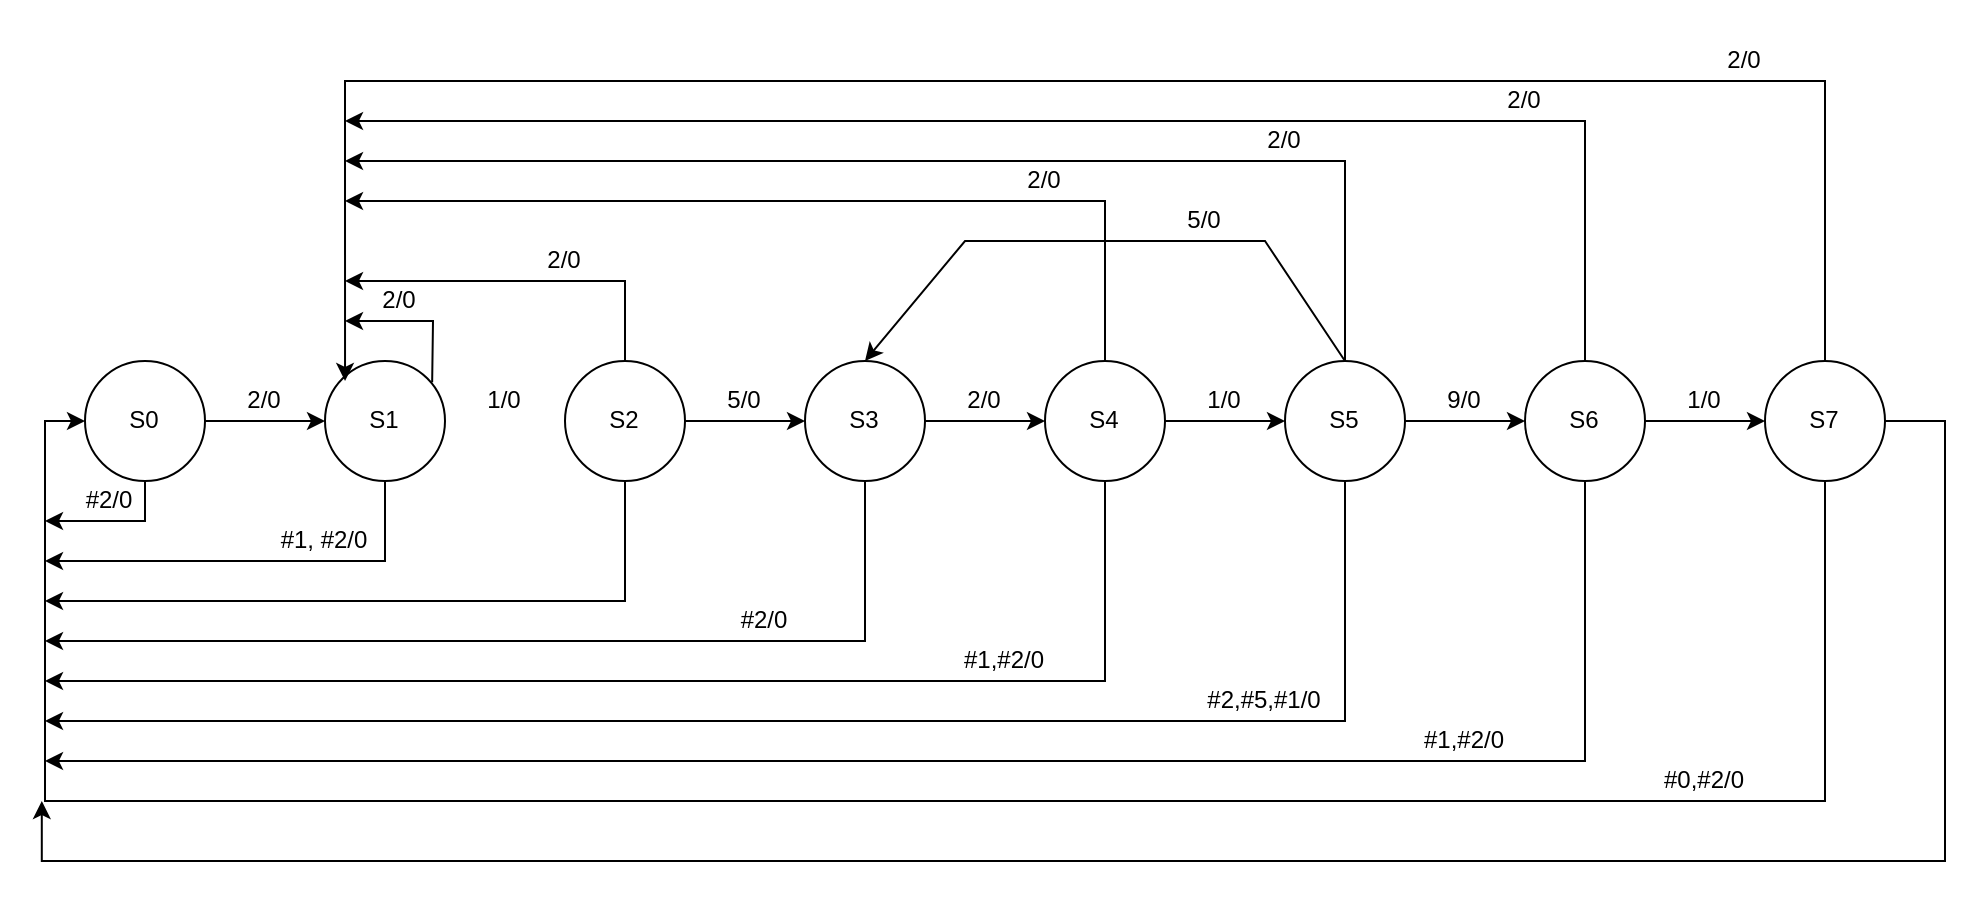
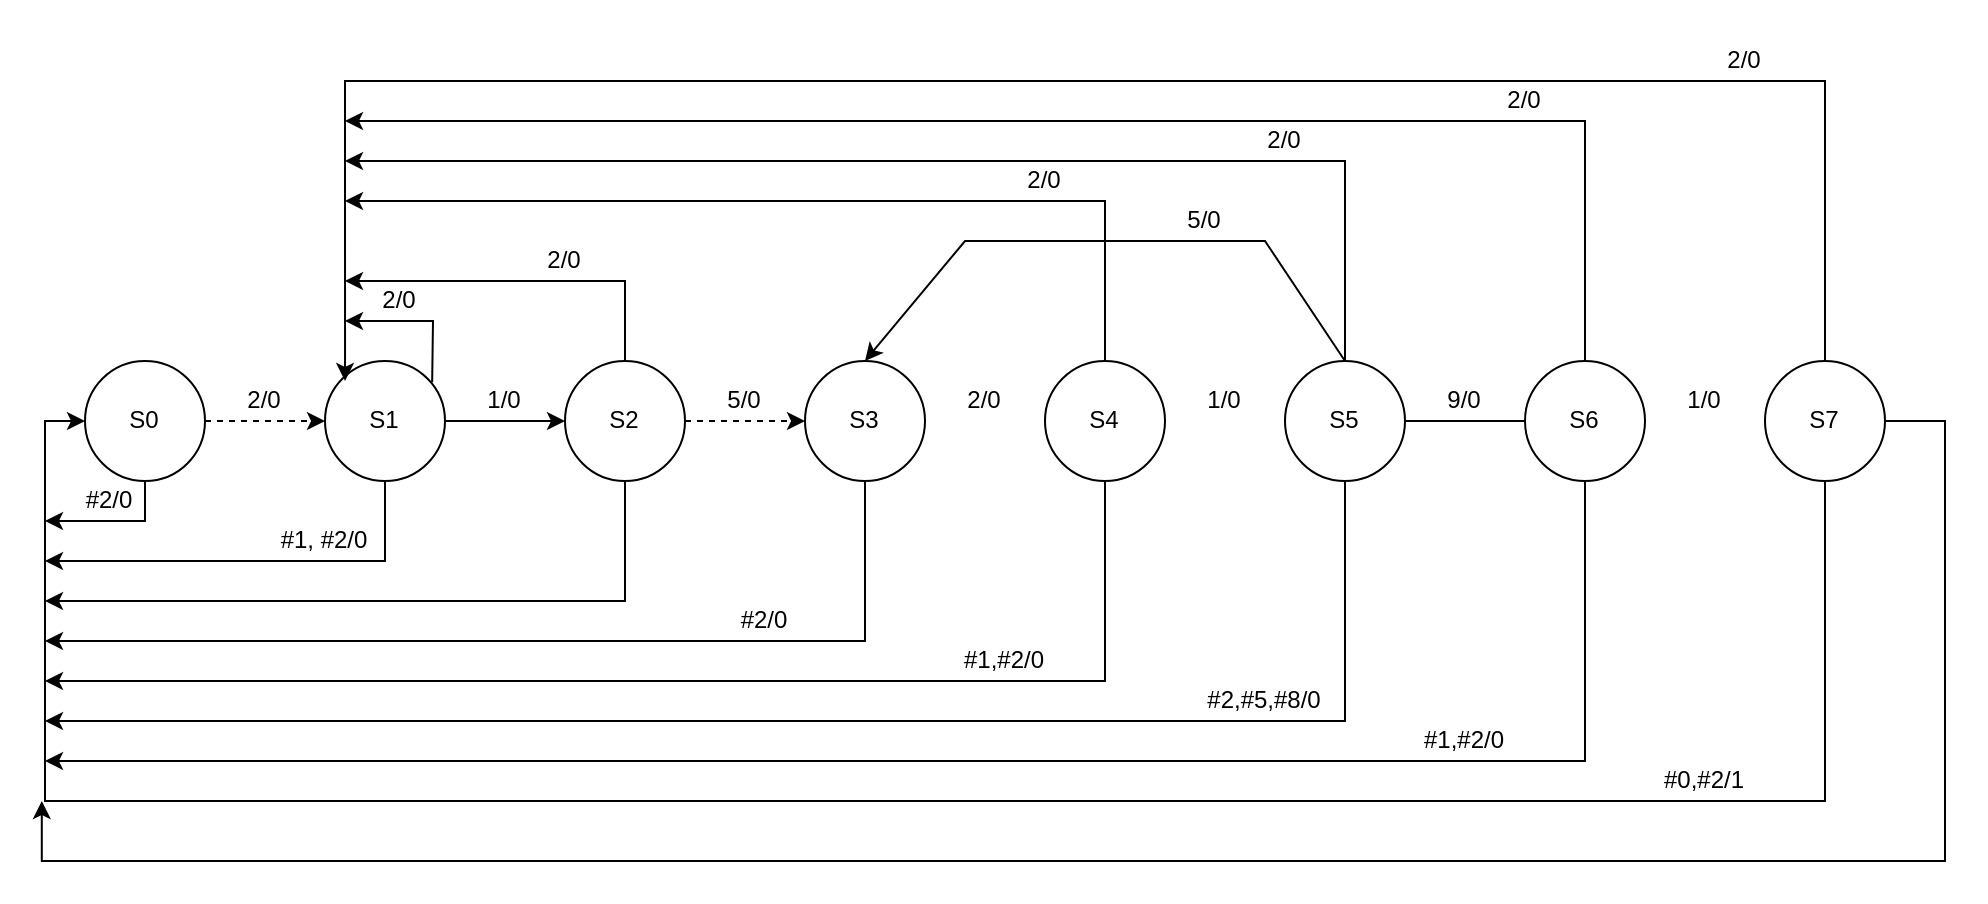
  <mxCell id="0" />
  <mxCell id="1" parent="0" />
  <mxCell id="2" value="" style="ellipse;whiteSpace=wrap;html=1;aspect=fixed;" vertex="1" parent="1"><mxGeometry x="282" y="180" width="60" height="60" as="geometry" /></mxCell>
  <mxCell id="3" value="" style="ellipse;whiteSpace=wrap;html=1;aspect=fixed;" vertex="1" parent="1"><mxGeometry x="402" y="180" width="60" height="60" as="geometry" /></mxCell>
  <mxCell id="4" value="" style="ellipse;whiteSpace=wrap;html=1;aspect=fixed;" vertex="1" parent="1"><mxGeometry x="522" y="180" width="60" height="60" as="geometry" /></mxCell>
  <mxCell id="5" value="" style="ellipse;whiteSpace=wrap;html=1;aspect=fixed;" vertex="1" parent="1"><mxGeometry x="642" y="180" width="60" height="60" as="geometry" /></mxCell>
  <mxCell id="6" value="" style="ellipse;whiteSpace=wrap;html=1;aspect=fixed;" vertex="1" parent="1"><mxGeometry x="762" y="180" width="60" height="60" as="geometry" /></mxCell>
  <mxCell id="7" value="" style="ellipse;whiteSpace=wrap;html=1;aspect=fixed;" vertex="1" parent="1"><mxGeometry x="162" y="180" width="60" height="60" as="geometry" /></mxCell>
  <mxCell id="8" value="" style="ellipse;whiteSpace=wrap;html=1;aspect=fixed;" vertex="1" parent="1"><mxGeometry y="180" width="60" height="60" as="geometry" x="42" /></mxCell>
  <mxCell id="9" value="" style="ellipse;whiteSpace=wrap;html=1;aspect=fixed;" vertex="1" parent="1"><mxGeometry x="882" y="180" width="60" height="60" as="geometry" /></mxCell>
- <mxCell id="10" value="" style="edgeStyle=orthogonalEdgeStyle;rounded=0;orthogonalLoop=1;jettySize=auto;html=1;" edge="1" parent="1" source="11" target="13"><mxGeometry relative="1" as="geometry" /></mxCell>
+ <mxCell id="10" value="" style="edgeStyle=orthogonalEdgeStyle;rounded=0;orthogonalLoop=1;jettySize=auto;html=1;dashed=1;" edge="1" parent="1" source="11" target="13"><mxGeometry relative="1" as="geometry" /></mxCell>
  <mxCell id="11" value="S0" style="text;html=1;strokeColor=none;fillColor=none;align=center;verticalAlign=middle;whiteSpace=wrap;rounded=0;" vertex="1" parent="1"><mxGeometry y="190" width="60" height="40" as="geometry" x="42" /></mxCell>
+ <mxCell id="12" value="" style="edgeStyle=orthogonalEdgeStyle;rounded=0;orthogonalLoop=1;jettySize=auto;html=1;" edge="1" parent="1" source="13" target="15"><mxGeometry relative="1" as="geometry" /></mxCell>
  <mxCell id="13" value="S1" style="text;html=1;strokeColor=none;fillColor=none;align=center;verticalAlign=middle;whiteSpace=wrap;rounded=0;" vertex="1" parent="1"><mxGeometry x="162" y="190" width="60" height="40" as="geometry" /></mxCell>
- <mxCell id="14" value="" style="edgeStyle=orthogonalEdgeStyle;rounded=0;orthogonalLoop=1;jettySize=auto;html=1;" edge="1" parent="1" source="15" target="17"><mxGeometry relative="1" as="geometry" /></mxCell>
+ <mxCell id="14" value="" style="edgeStyle=orthogonalEdgeStyle;rounded=0;orthogonalLoop=1;jettySize=auto;html=1;dashed=1;" edge="1" parent="1" source="15" target="17"><mxGeometry relative="1" as="geometry" /></mxCell>
  <mxCell id="15" value="S2" style="text;html=1;strokeColor=none;fillColor=none;align=center;verticalAlign=middle;whiteSpace=wrap;rounded=0;" vertex="1" parent="1"><mxGeometry x="282" y="190" width="60" height="40" as="geometry" /></mxCell>
- <mxCell id="16" value="" style="edgeStyle=orthogonalEdgeStyle;rounded=0;orthogonalLoop=1;jettySize=auto;html=1;" edge="1" parent="1" source="17" target="19"><mxGeometry relative="1" as="geometry" /></mxCell>
  <mxCell id="17" value="S3" style="text;html=1;strokeColor=none;fillColor=none;align=center;verticalAlign=middle;whiteSpace=wrap;rounded=0;" vertex="1" parent="1"><mxGeometry x="402" y="190" width="60" height="40" as="geometry" /></mxCell>
- <mxCell id="18" value="" style="edgeStyle=orthogonalEdgeStyle;rounded=0;orthogonalLoop=1;jettySize=auto;html=1;" edge="1" parent="1" source="19" target="21"><mxGeometry relative="1" as="geometry" /></mxCell>
  <mxCell id="19" value="S4" style="text;html=1;strokeColor=none;fillColor=none;align=center;verticalAlign=middle;whiteSpace=wrap;rounded=0;" vertex="1" parent="1"><mxGeometry x="522" y="190" width="60" height="40" as="geometry" /></mxCell>
- <mxCell id="20" value="" style="edgeStyle=orthogonalEdgeStyle;rounded=0;orthogonalLoop=1;jettySize=auto;html=1;" edge="1" parent="1" source="21" target="23"><mxGeometry relative="1" as="geometry" /></mxCell>
+ <mxCell id="20" value="" style="edgeStyle=orthogonalEdgeStyle;rounded=0;orthogonalLoop=1;jettySize=auto;html=1;endArrow=none;" edge="1" parent="1" source="21" target="23"><mxGeometry relative="1" as="geometry" /></mxCell>
  <mxCell id="21" value="S5" style="text;html=1;strokeColor=none;fillColor=none;align=center;verticalAlign=middle;whiteSpace=wrap;rounded=0;" vertex="1" parent="1"><mxGeometry x="642" y="190" width="60" height="40" as="geometry" /></mxCell>
- <mxCell id="22" value="" style="edgeStyle=orthogonalEdgeStyle;rounded=0;orthogonalLoop=1;jettySize=auto;html=1;" edge="1" parent="1" source="23" target="25"><mxGeometry relative="1" as="geometry" /></mxCell>
  <mxCell id="23" value="S6" style="text;html=1;strokeColor=none;fillColor=none;align=center;verticalAlign=middle;whiteSpace=wrap;rounded=0;" vertex="1" parent="1"><mxGeometry x="762" y="190" width="60" height="40" as="geometry" /></mxCell>
  <mxCell id="24" value="" style="edgeStyle=orthogonalEdgeStyle;rounded=0;orthogonalLoop=1;jettySize=auto;html=1;" edge="1" parent="1" source="25"><mxGeometry relative="1" as="geometry"><mxPoint x="20.4" y="400" as="targetPoint" /><Array as="points"><mxPoint x="972" y="210" /><mxPoint x="972" y="430" /><mxPoint x="20" y="430" /></Array></mxGeometry></mxCell>
  <mxCell id="25" value="S7" style="text;html=1;strokeColor=none;fillColor=none;align=center;verticalAlign=middle;whiteSpace=wrap;rounded=0;" vertex="1" parent="1"><mxGeometry x="882" y="190" width="60" height="40" as="geometry" /></mxCell>
  <mxCell id="26" value="" style="endArrow=classic;html=1;rounded=0;exitX=0.5;exitY=1;exitDx=0;exitDy=0;" edge="1" parent="1" source="7"><mxGeometry width="50" height="50" relative="1" as="geometry"><mxPoint x="502" y="390" as="sourcePoint" /><mxPoint x="22" y="280" as="targetPoint" /><Array as="points"><mxPoint x="192" y="280" /></Array></mxGeometry></mxCell>
  <mxCell id="27" value="" style="endArrow=classic;html=1;rounded=0;exitX=0.5;exitY=1;exitDx=0;exitDy=0;" edge="1" parent="1" source="2"><mxGeometry width="50" height="50" relative="1" as="geometry"><mxPoint x="502" y="390" as="sourcePoint" /><mxPoint x="22" y="300" as="targetPoint" /><Array as="points"><mxPoint x="312" y="300" /></Array></mxGeometry></mxCell>
  <mxCell id="28" value="" style="endArrow=classic;html=1;rounded=0;exitX=0.5;exitY=1;exitDx=0;exitDy=0;" edge="1" parent="1" source="3"><mxGeometry width="50" height="50" relative="1" as="geometry"><mxPoint x="502" y="390" as="sourcePoint" /><mxPoint x="22" y="320" as="targetPoint" /><Array as="points"><mxPoint x="432" y="320" /></Array></mxGeometry></mxCell>
  <mxCell id="29" value="" style="endArrow=classic;html=1;rounded=0;exitX=0.5;exitY=1;exitDx=0;exitDy=0;" edge="1" parent="1" source="4"><mxGeometry width="50" height="50" relative="1" as="geometry"><mxPoint x="502" y="390" as="sourcePoint" /><mxPoint x="22" y="340" as="targetPoint" /><Array as="points"><mxPoint x="552" y="340" /></Array></mxGeometry></mxCell>
  <mxCell id="30" value="" style="endArrow=classic;html=1;rounded=0;exitX=0.5;exitY=1;exitDx=0;exitDy=0;" edge="1" parent="1" source="5"><mxGeometry width="50" height="50" relative="1" as="geometry"><mxPoint x="502" y="390" as="sourcePoint" /><mxPoint x="22" y="360" as="targetPoint" /><Array as="points"><mxPoint x="672" y="360" /></Array></mxGeometry></mxCell>
  <mxCell id="31" value="" style="endArrow=classic;html=1;rounded=0;exitX=0.5;exitY=1;exitDx=0;exitDy=0;" edge="1" parent="1" source="6"><mxGeometry width="50" height="50" relative="1" as="geometry"><mxPoint x="502" y="390" as="sourcePoint" /><mxPoint x="22" y="380" as="targetPoint" /><Array as="points"><mxPoint x="792" y="380" /></Array></mxGeometry></mxCell>
  <mxCell id="32" value="" style="endArrow=classic;html=1;rounded=0;exitX=0.5;exitY=1;exitDx=0;exitDy=0;entryX=0;entryY=0.5;entryDx=0;entryDy=0;" edge="1" parent="1" source="9" target="11"><mxGeometry width="50" height="50" relative="1" as="geometry"><mxPoint x="502" y="390" as="sourcePoint" /><mxPoint x="22" y="400" as="targetPoint" /><Array as="points"><mxPoint x="912" y="400" /><mxPoint x="22" y="400" /><mxPoint x="22" y="210" /></Array></mxGeometry></mxCell>
  <mxCell id="33" value="" style="endArrow=classic;html=1;rounded=0;exitX=0.5;exitY=1;exitDx=0;exitDy=0;" edge="1" parent="1" source="8"><mxGeometry width="50" height="50" relative="1" as="geometry"><mxPoint x="502" y="390" as="sourcePoint" /><mxPoint x="22" y="260" as="targetPoint" /><Array as="points"><mxPoint x="72" y="260" /></Array></mxGeometry></mxCell>
  <mxCell id="34" value="" style="endArrow=classic;html=1;rounded=0;exitX=0.5;exitY=0;exitDx=0;exitDy=0;" edge="1" parent="1" source="2"><mxGeometry width="50" height="50" relative="1" as="geometry"><mxPoint x="502" y="250" as="sourcePoint" /><mxPoint x="172" y="140" as="targetPoint" /><Array as="points"><mxPoint x="312" y="140" /></Array></mxGeometry></mxCell>
  <mxCell id="35" value="" style="endArrow=classic;html=1;rounded=0;exitX=0.893;exitY=0.015;exitDx=0;exitDy=0;exitPerimeter=0;" edge="1" parent="1" source="13"><mxGeometry width="50" height="50" relative="1" as="geometry"><mxPoint x="502" y="250" as="sourcePoint" /><mxPoint x="172" y="160" as="targetPoint" /><Array as="points"><mxPoint x="216" y="160" /></Array></mxGeometry></mxCell>
  <mxCell id="36" value="" style="endArrow=classic;html=1;rounded=0;exitX=0.5;exitY=0;exitDx=0;exitDy=0;" edge="1" parent="1" source="4"><mxGeometry width="50" height="50" relative="1" as="geometry"><mxPoint x="502" y="250" as="sourcePoint" /><mxPoint x="172" y="100" as="targetPoint" /><Array as="points"><mxPoint x="552" y="100" /></Array></mxGeometry></mxCell>
  <mxCell id="37" value="" style="endArrow=classic;html=1;rounded=0;exitX=0.5;exitY=0;exitDx=0;exitDy=0;" edge="1" parent="1" source="5"><mxGeometry width="50" height="50" relative="1" as="geometry"><mxPoint x="502" y="250" as="sourcePoint" /><mxPoint x="172" as="targetPoint" y="80" /><Array as="points"><mxPoint x="672" y="80" /></Array></mxGeometry></mxCell>
  <mxCell id="38" value="" style="endArrow=classic;html=1;rounded=0;exitX=0.5;exitY=0;exitDx=0;exitDy=0;" edge="1" parent="1" source="6"><mxGeometry width="50" height="50" relative="1" as="geometry"><mxPoint x="502" y="250" as="sourcePoint" /><mxPoint x="172" y="60" as="targetPoint" /><Array as="points"><mxPoint x="792" y="60" /></Array></mxGeometry></mxCell>
  <mxCell id="39" value="" style="endArrow=classic;html=1;rounded=0;exitX=0.5;exitY=0;exitDx=0;exitDy=0;entryX=0.167;entryY=0;entryDx=0;entryDy=0;entryPerimeter=0;" edge="1" parent="1" source="9" target="13"><mxGeometry width="50" height="50" relative="1" as="geometry"><mxPoint x="502" y="250" as="sourcePoint" /><mxPoint x="172" y="40" as="targetPoint" /><Array as="points"><mxPoint x="912" y="40" /><mxPoint x="172" y="40" /></Array></mxGeometry></mxCell>
  <mxCell id="40" value="" style="endArrow=classic;html=1;rounded=0;exitX=0.5;exitY=0;exitDx=0;exitDy=0;entryX=0.5;entryY=0;entryDx=0;entryDy=0;" edge="1" parent="1" source="5" target="3"><mxGeometry width="50" height="50" relative="1" as="geometry"><mxPoint x="502" y="250" as="sourcePoint" /><mxPoint x="552" y="200" as="targetPoint" /><Array as="points"><mxPoint x="632" y="120" /><mxPoint x="482" y="120" /></Array></mxGeometry></mxCell>
  <mxCell id="41" value="2/0" style="text;html=1;strokeColor=none;fillColor=none;align=center;verticalAlign=middle;whiteSpace=wrap;rounded=0;" vertex="1" parent="1"><mxGeometry x="842" y="20" width="60" height="20" as="geometry" /></mxCell>
  <mxCell id="42" value="2/0" style="text;html=1;strokeColor=none;fillColor=none;align=center;verticalAlign=middle;whiteSpace=wrap;rounded=0;" vertex="1" parent="1"><mxGeometry x="732" y="40" width="60" height="20" as="geometry" /></mxCell>
  <mxCell id="43" value="2/0" style="text;html=1;strokeColor=none;fillColor=none;align=center;verticalAlign=middle;whiteSpace=wrap;rounded=0;" vertex="1" parent="1"><mxGeometry x="612" y="60" width="60" height="20" as="geometry" /></mxCell>
  <mxCell id="44" value="2/0" style="text;html=1;strokeColor=none;fillColor=none;align=center;verticalAlign=middle;whiteSpace=wrap;rounded=0;" vertex="1" parent="1"><mxGeometry x="492" width="60" height="20" as="geometry" y="80" /></mxCell>
  <mxCell id="45" value="5/0" style="text;html=1;strokeColor=none;fillColor=none;align=center;verticalAlign=middle;whiteSpace=wrap;rounded=0;" vertex="1" parent="1"><mxGeometry x="572" y="100" width="60" height="20" as="geometry" /></mxCell>
  <mxCell id="46" value="2/0" style="text;html=1;strokeColor=none;fillColor=none;align=center;verticalAlign=middle;whiteSpace=wrap;rounded=0;" vertex="1" parent="1"><mxGeometry x="102" y="190" width="60" height="20" as="geometry" /></mxCell>
  <mxCell id="47" value="1/0" style="text;html=1;strokeColor=none;fillColor=none;align=center;verticalAlign=middle;whiteSpace=wrap;rounded=0;" vertex="1" parent="1"><mxGeometry x="222" y="190" width="60" height="20" as="geometry" /></mxCell>
  <mxCell id="48" value="5/0" style="text;html=1;strokeColor=none;fillColor=none;align=center;verticalAlign=middle;whiteSpace=wrap;rounded=0;" vertex="1" parent="1"><mxGeometry x="342" y="190" width="60" height="20" as="geometry" /></mxCell>
  <mxCell id="49" value="2/0" style="text;html=1;strokeColor=none;fillColor=none;align=center;verticalAlign=middle;whiteSpace=wrap;rounded=0;" vertex="1" parent="1"><mxGeometry x="462" y="190" width="60" height="20" as="geometry" /></mxCell>
  <mxCell id="50" value="1/0" style="text;html=1;strokeColor=none;fillColor=none;align=center;verticalAlign=middle;whiteSpace=wrap;rounded=0;" vertex="1" parent="1"><mxGeometry x="582" y="190" width="60" height="20" as="geometry" /></mxCell>
  <mxCell id="51" value="9/0" style="text;html=1;strokeColor=none;fillColor=none;align=center;verticalAlign=middle;whiteSpace=wrap;rounded=0;" vertex="1" parent="1"><mxGeometry x="702" y="190" width="60" height="20" as="geometry" /></mxCell>
  <mxCell id="52" value="1/0" style="text;html=1;strokeColor=none;fillColor=none;align=center;verticalAlign=middle;whiteSpace=wrap;rounded=0;" vertex="1" parent="1"><mxGeometry x="822" y="190" width="60" height="20" as="geometry" /></mxCell>
- <mxCell id="53" value="#0,#2/0" style="text;html=1;strokeColor=none;fillColor=none;align=center;verticalAlign=middle;whiteSpace=wrap;rounded=0;" vertex="1" parent="1"><mxGeometry x="822" y="380" width="60" height="20" as="geometry" /></mxCell>
+ <mxCell id="53" value="#0,#2/1" style="text;html=1;strokeColor=none;fillColor=none;align=center;verticalAlign=middle;whiteSpace=wrap;rounded=0;" vertex="1" parent="1"><mxGeometry x="822" y="380" width="60" height="20" as="geometry" /></mxCell>
  <mxCell id="54" value="#1,#2/0" style="text;html=1;strokeColor=none;fillColor=none;align=center;verticalAlign=middle;whiteSpace=wrap;rounded=0;" vertex="1" parent="1"><mxGeometry x="702" y="360" width="60" height="20" as="geometry" /></mxCell>
- <mxCell id="55" value="#2,#5,#1/0" style="text;html=1;strokeColor=none;fillColor=none;align=center;verticalAlign=middle;whiteSpace=wrap;rounded=0;" vertex="1" parent="1"><mxGeometry x="602" y="340" width="60" height="20" as="geometry" /></mxCell>
+ <mxCell id="55" value="#2,#5,#8/0" style="text;html=1;strokeColor=none;fillColor=none;align=center;verticalAlign=middle;whiteSpace=wrap;rounded=0;" vertex="1" parent="1"><mxGeometry x="602" y="340" width="60" height="20" as="geometry" /></mxCell>
  <mxCell id="56" value="#1,#2/0" style="text;html=1;strokeColor=none;fillColor=none;align=center;verticalAlign=middle;whiteSpace=wrap;rounded=0;" vertex="1" parent="1"><mxGeometry x="472" y="320" width="60" height="20" as="geometry" /></mxCell>
  <mxCell id="57" value="#2/0" style="text;html=1;strokeColor=none;fillColor=none;align=center;verticalAlign=middle;whiteSpace=wrap;rounded=0;" vertex="1" parent="1"><mxGeometry x="352" y="300" width="60" height="20" as="geometry" /></mxCell>
  <mxCell id="58" value="#1, #2/0" style="text;html=1;strokeColor=none;fillColor=none;align=center;verticalAlign=middle;whiteSpace=wrap;rounded=0;" vertex="1" parent="1"><mxGeometry x="132" y="260" width="60" height="20" as="geometry" /></mxCell>
  <mxCell id="59" value="#2/0" style="text;html=1;strokeColor=none;fillColor=none;align=center;verticalAlign=middle;whiteSpace=wrap;rounded=0;" vertex="1" parent="1"><mxGeometry x="32" y="240" width="45" height="20" as="geometry" /></mxCell>
  <mxCell id="60" value="2/0" style="text;html=1;strokeColor=none;fillColor=none;align=center;verticalAlign=middle;whiteSpace=wrap;rounded=0;" vertex="1" parent="1"><mxGeometry x="252" y="120" width="60" height="20" as="geometry" /></mxCell>
  <mxCell id="61" value="2/0" style="text;html=1;strokeColor=none;fillColor=none;align=center;verticalAlign=middle;whiteSpace=wrap;rounded=0;" vertex="1" parent="1"><mxGeometry x="177" y="140" width="45" height="20" as="geometry" /></mxCell>
